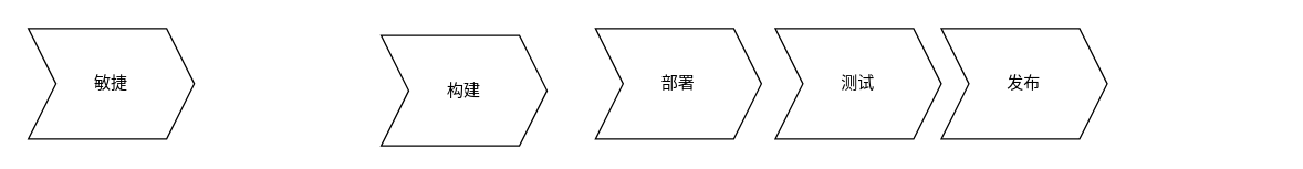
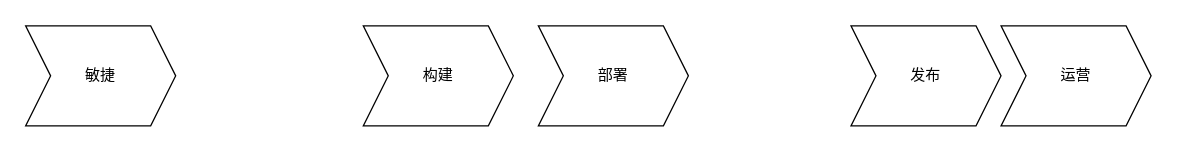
  <mxCell id="0" />
  <mxCell id="1" parent="0" />
  <mxCell id="2" value="敏捷" style="shape=step;perimeter=stepPerimeter;whiteSpace=wrap;html=1;fixedSize=1;" vertex="1" parent="1"><mxGeometry x="20" y="20" width="120" height="80" as="geometry" /></mxCell>
- <mxCell id="3" value="构建" style="shape=step;perimeter=stepPerimeter;whiteSpace=wrap;html=1;fixedSize=1;" vertex="1" parent="1"><mxGeometry x="275" y="25" width="120" height="80" as="geometry" /></mxCell>
+ <mxCell id="3" value="构建" style="shape=step;perimeter=stepPerimeter;whiteSpace=wrap;html=1;fixedSize=1;" vertex="1" parent="1"><mxGeometry x="290" y="20" width="120" height="80" as="geometry" /></mxCell>
  <mxCell id="4" value="部署" style="shape=step;perimeter=stepPerimeter;whiteSpace=wrap;html=1;fixedSize=1;" vertex="1" parent="1"><mxGeometry x="430" y="20" width="120" height="80" as="geometry" /></mxCell>
- <mxCell id="5" value="测试" style="shape=step;perimeter=stepPerimeter;whiteSpace=wrap;html=1;fixedSize=1;" vertex="1" parent="1"><mxGeometry x="560" y="20" width="120" height="80" as="geometry" /></mxCell>
+ <mxCell id="6" value="运营" style="shape=step;perimeter=stepPerimeter;whiteSpace=wrap;html=1;fixedSize=1;" vertex="1" parent="1"><mxGeometry x="800" y="20" width="120" height="80" as="geometry" /></mxCell>
  <mxCell id="7" value="发布" style="shape=step;perimeter=stepPerimeter;whiteSpace=wrap;html=1;fixedSize=1;" vertex="1" parent="1"><mxGeometry x="680" y="20" width="120" height="80" as="geometry" /></mxCell>
